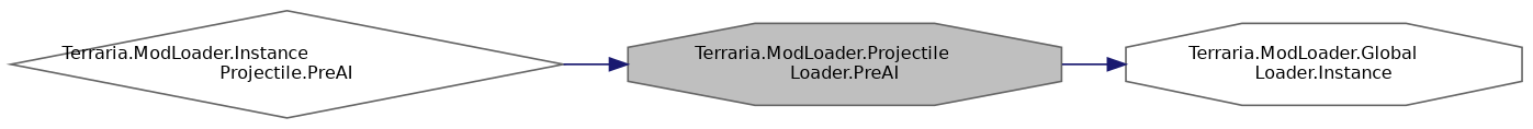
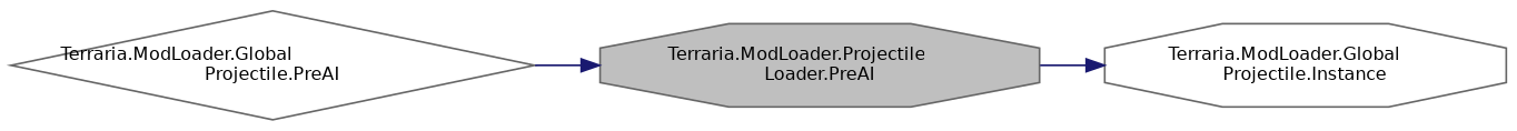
  digraph {
    rankdir=LR
    node [color=gray40 fillcolor=white fontname=Helvetica fontsize=10 shape=octagon style=filled]
    edge [color=midnightblue fontname=Helvetica fontsize=10 labelfontname=Helvetica labelfontsize=10 style=solid]
    n1 [fillcolor=grey75 fontcolor=black height=0.2 label="Terraria.ModLoader.Projectile\lLoader.PreAI" width=0.4]
-   n2 [height=0.2 label="Terraria.ModLoader.Global\lLoader.Instance" width=0.4]
-   n3 [height=0.2 label="Terraria.ModLoader.Instance\lProjectile.PreAI" shape=diamond width=0.4]
+   n2 [height=0.2 label="Terraria.ModLoader.Global\lProjectile.Instance" width=0.4]
+   n3 [height=0.2 label="Terraria.ModLoader.Global\lProjectile.PreAI" shape=diamond width=0.4]
    n1 -> n2
    n3 -> n1
  }
